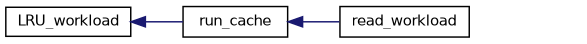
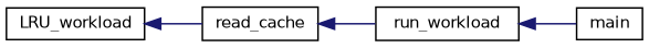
  digraph {
    rankdir=LR
    node [color=black fillcolor=white fontname=Helvetica fontsize=10 shape=record style=filled]
    edge [color=midnightblue dir=back fontname=Helvetica fontsize=10 labelfontname=Helvetica labelfontsize=10 style=solid]
    n1 [height=0.2 label=LRU_workload width=0.4]
-   n2 [height=0.2 label=run_cache width=0.4]
-   n3 [height=0.2 label=read_workload width=0.4]
+   n2 [height=0.2 label=read_cache width=0.4]
+   n3 [height=0.2 label=run_workload width=0.4]
+   n4 [height=0.2 label=main width=0.4]
    n1 -> n2
    n2 -> n3
+   n3 -> n4
  }
